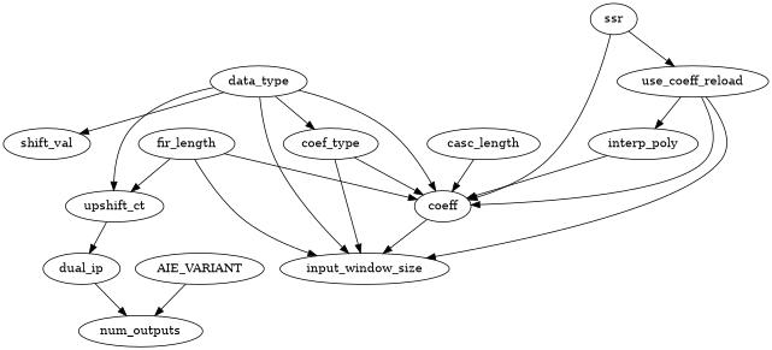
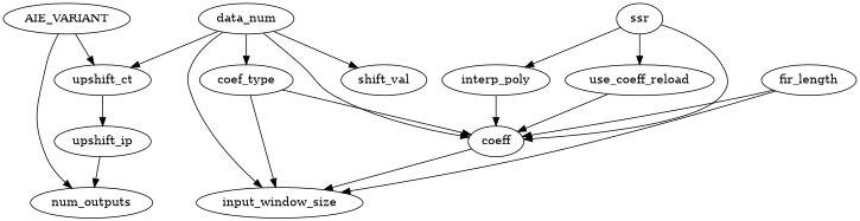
  digraph {
    AIE_VARIANT
    upshift_ct
    num_outputs
-   dual_ip
-   data_type
+   dual_ip [label=upshift_ip]
+   data_type [label=data_num]
    coef_type
    shift_val
    coeff
    input_window_size
    interp_poly
    use_coeff_reload
    fir_length
-   casc_length
    ssr
-   fir_length -> upshift_ct
+   AIE_VARIANT -> upshift_ct
    AIE_VARIANT -> num_outputs
    upshift_ct -> dual_ip
    dual_ip -> num_outputs
    data_type -> upshift_ct
    data_type -> coef_type
    data_type -> shift_val
    data_type -> coeff
    data_type -> input_window_size
    coef_type -> coeff
    coef_type -> input_window_size
    coeff -> input_window_size
    interp_poly -> coeff
    use_coeff_reload -> coeff
-   use_coeff_reload -> input_window_size
    fir_length -> coeff
    fir_length -> input_window_size
-   casc_length -> coeff
    ssr -> coeff
-   use_coeff_reload -> interp_poly
+   ssr -> interp_poly
    ssr -> use_coeff_reload
  }
